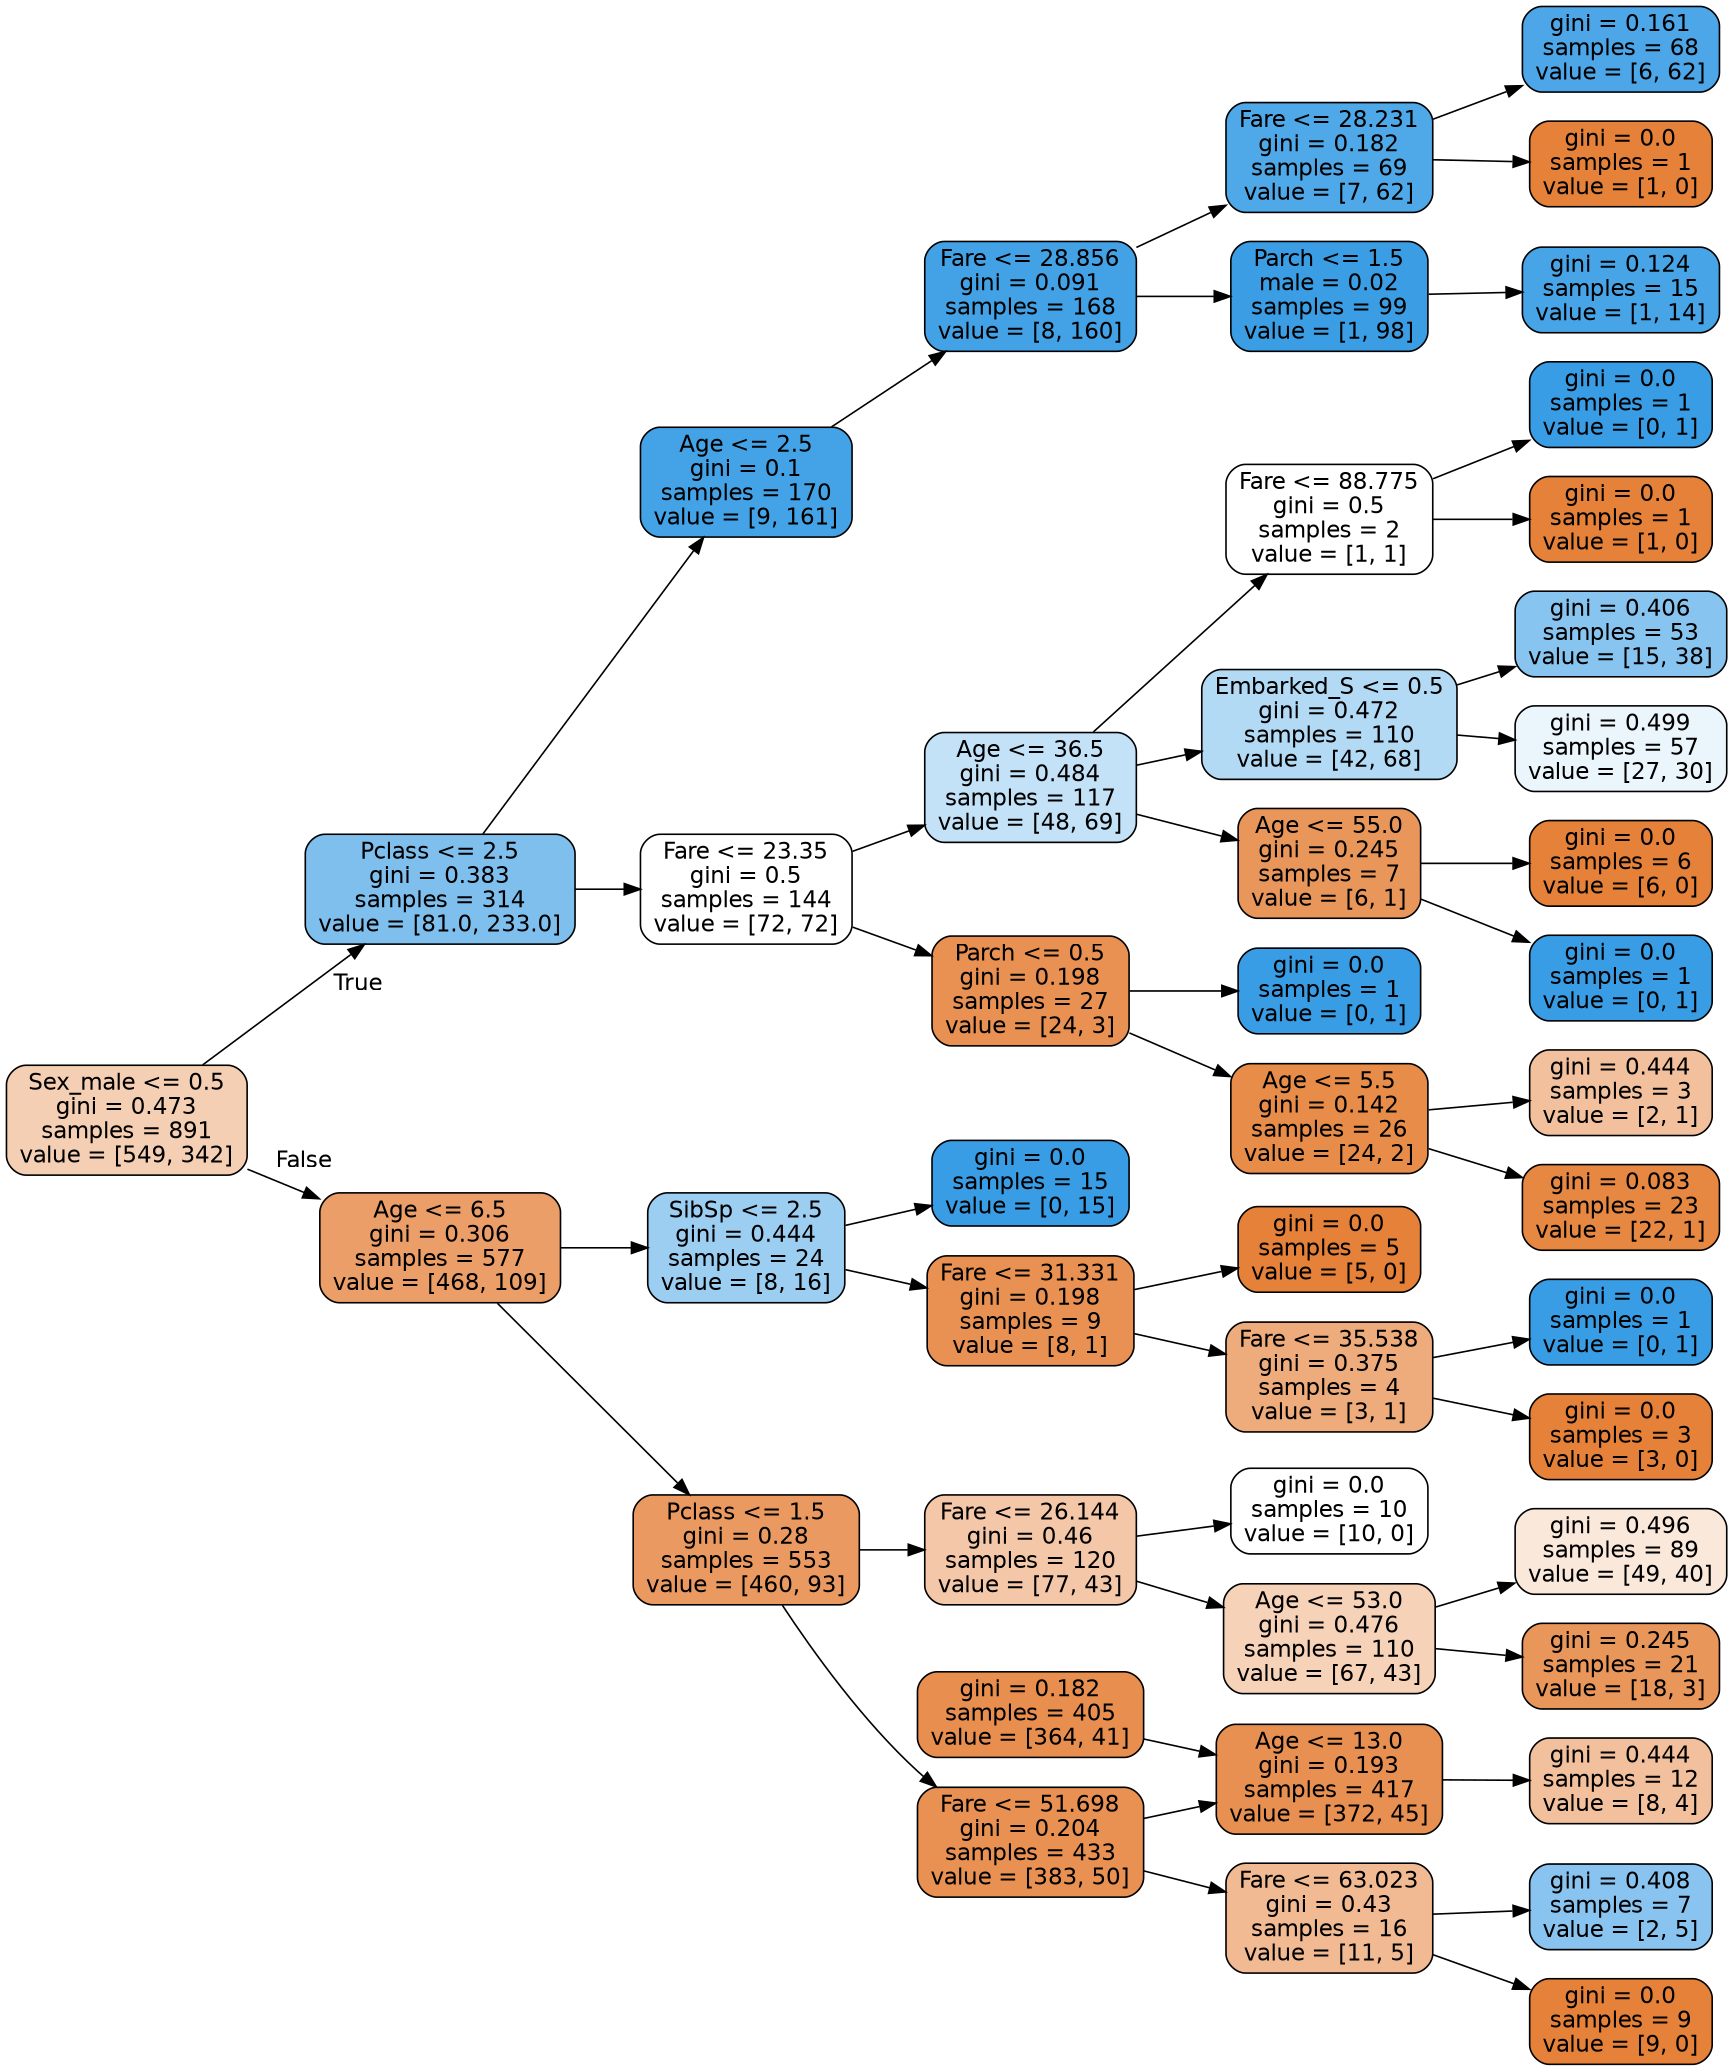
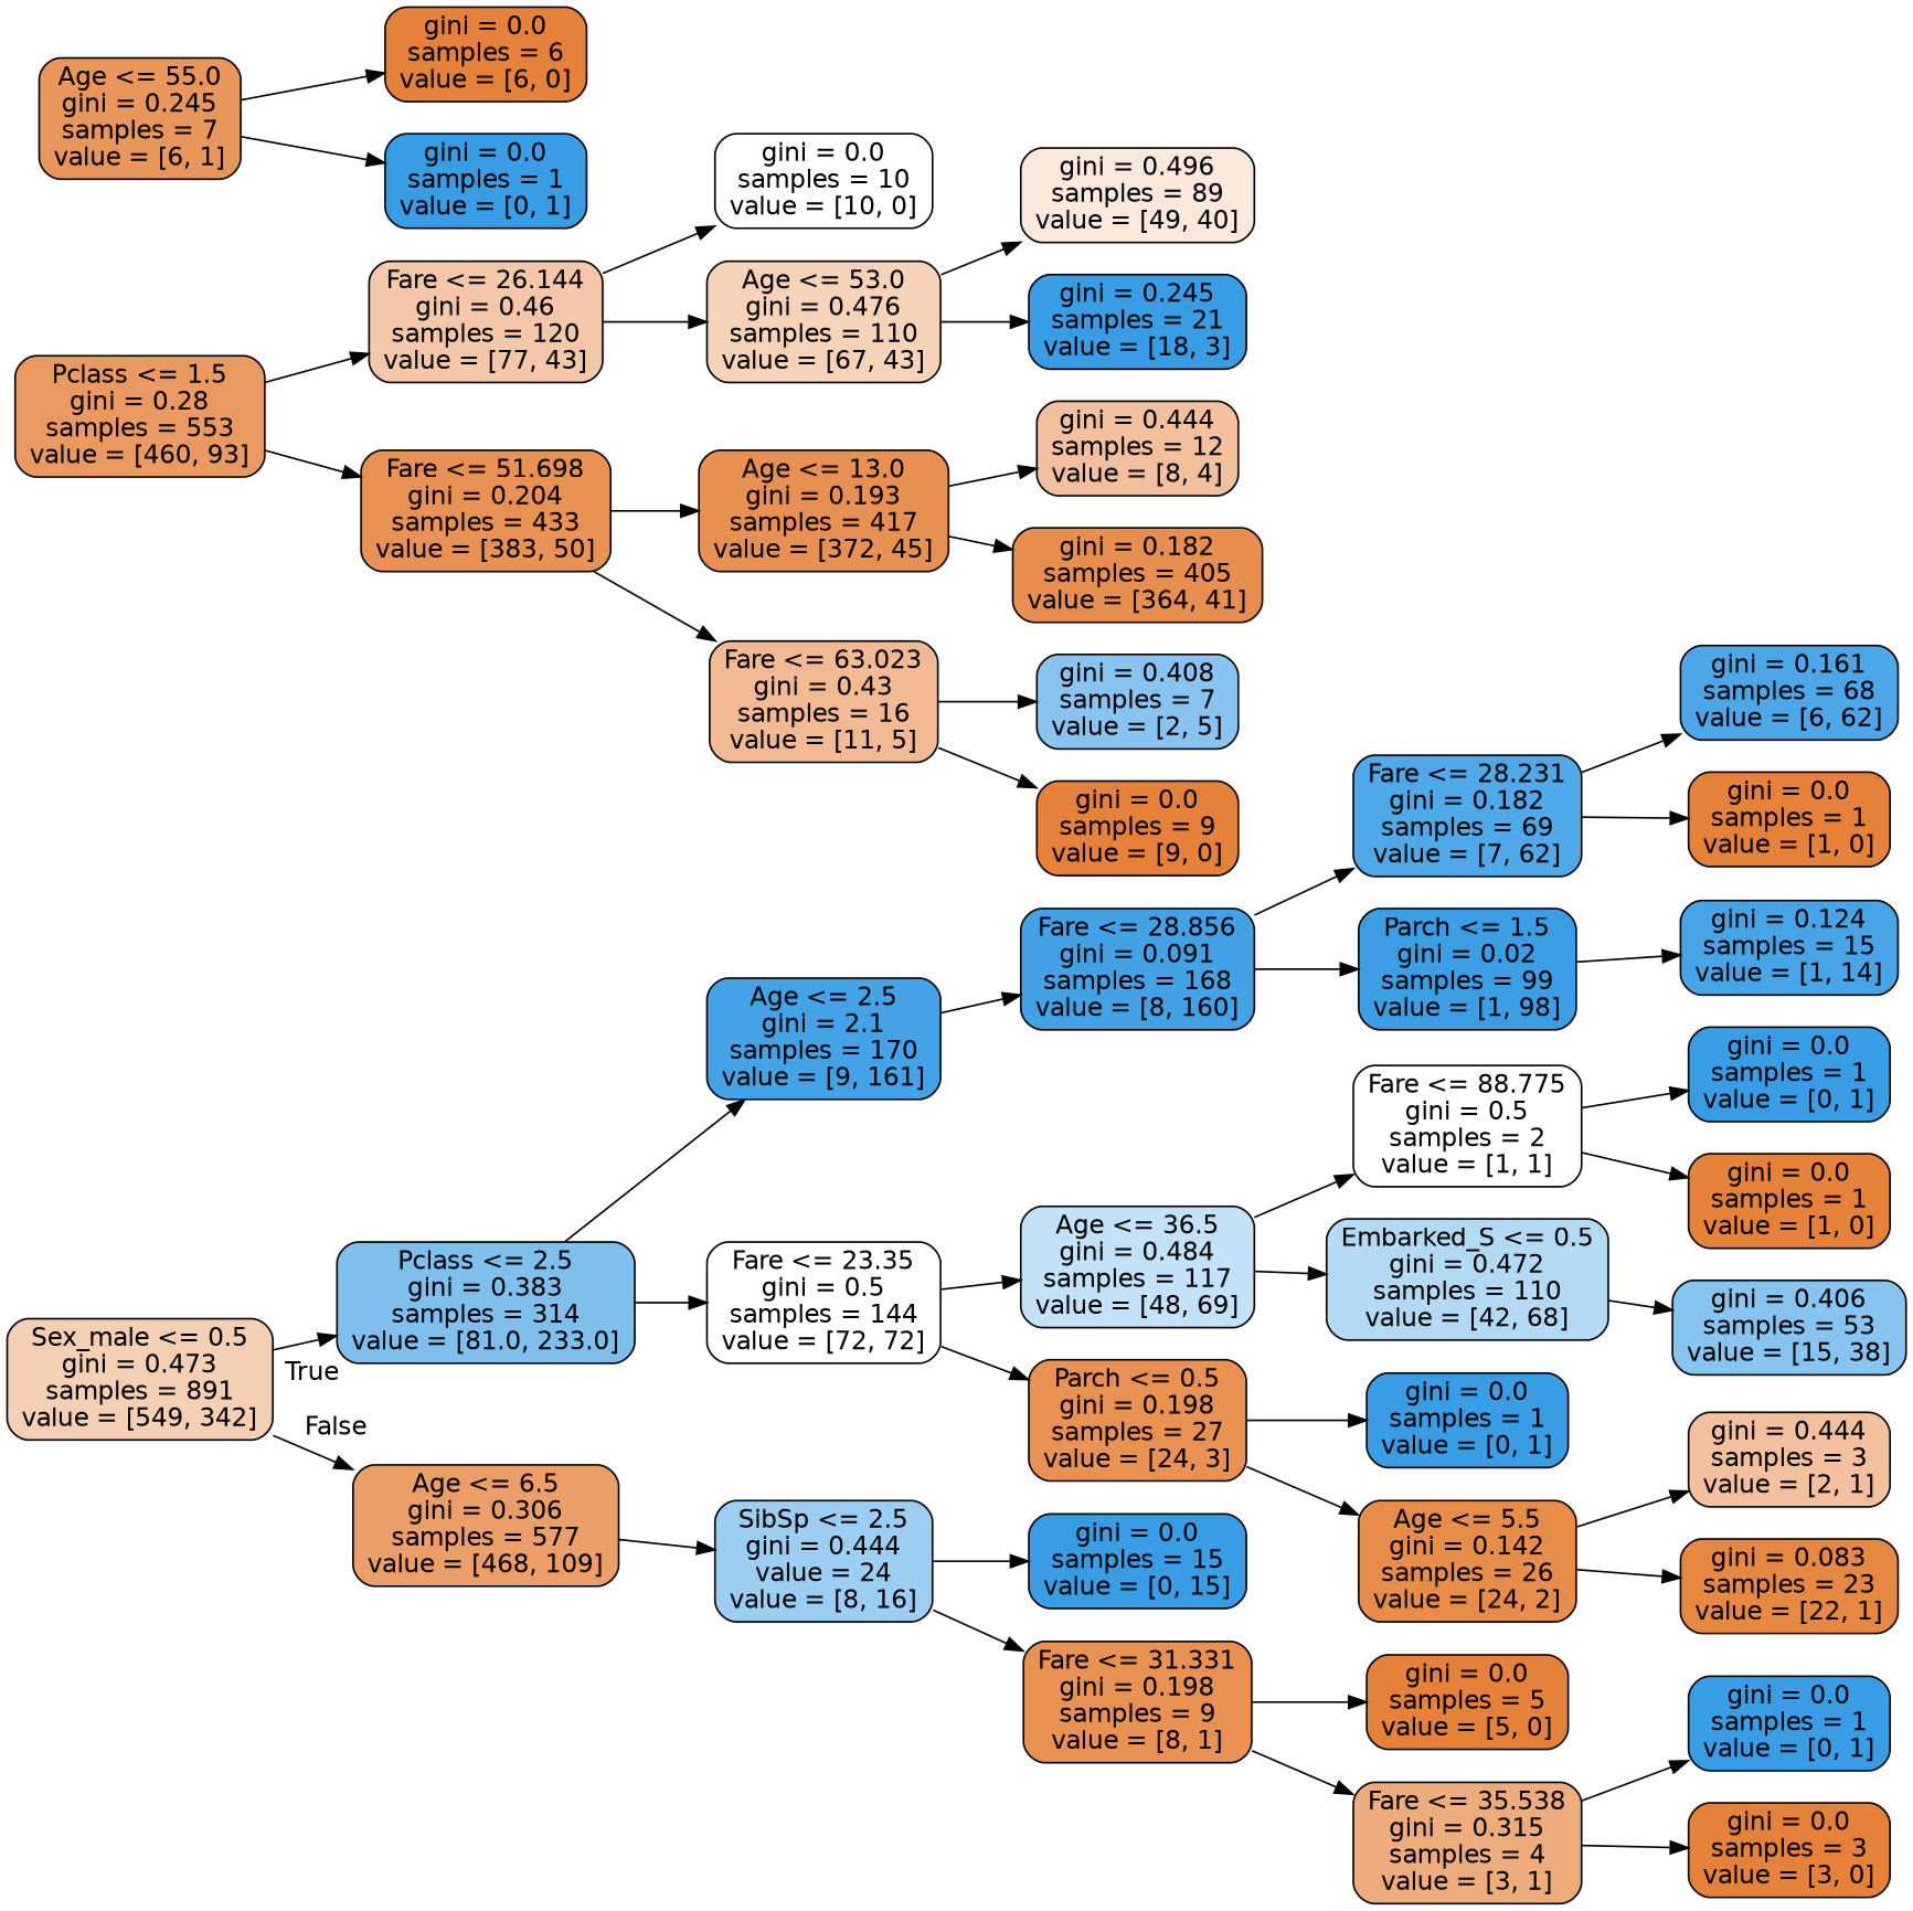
  digraph {
    rankdir=LR
    node [color=black fillcolor="#e58139" fontname=helvetica shape=box style="filled, rounded"]
    edge [fontname=helvetica]
    n1 [fillcolor="#f5cfb4" label="Sex_male <= 0.5\ngini = 0.473\nsamples = 891\nvalue = [549, 342]"]
    n2 [fillcolor="#7ebfee" label="Pclass <= 2.5\ngini = 0.383\nsamples = 314\nvalue = [81.0, 233.0]"]
    n3 [fillcolor="#eb9e67" label="Age <= 6.5\ngini = 0.306\nsamples = 577\nvalue = [468, 109]"]
-   n4 [fillcolor="#44a2e6" label="Age <= 2.5\ngini = 0.1\nsamples = 170\nvalue = [9, 161]"]
+   n4 [fillcolor="#44a2e6" label="Age <= 2.5\ngini = 2.1\nsamples = 170\nvalue = [9, 161]"]
    n5 [fillcolor="#ffffff" label="Fare <= 23.35\ngini = 0.5\nsamples = 144\nvalue = [72, 72]"]
-   n6 [fillcolor="#9ccef2" label="SibSp <= 2.5\ngini = 0.444\nsamples = 24\nvalue = [8, 16]"]
+   n6 [fillcolor="#9ccef2" label="SibSp <= 2.5\ngini = 0.444\nvalue = 24\nvalue = [8, 16]"]
    n7 [fillcolor="#ea9a61" label="Pclass <= 1.5\ngini = 0.28\nsamples = 553\nvalue = [460, 93]"]
    n8 [fillcolor="#43a2e6" label="Fare <= 28.856\ngini = 0.091\nsamples = 168\nvalue = [8, 160]"]
    n9 [fillcolor="#c3e1f7" label="Age <= 36.5\ngini = 0.484\nsamples = 117\nvalue = [48, 69]"]
    n10 [fillcolor="#e89152" label="Parch <= 0.5\ngini = 0.198\nsamples = 27\nvalue = [24, 3]"]
    n11 [fillcolor="#ffffff" label="Fare <= 88.775\ngini = 0.5\nsamples = 2\nvalue = [1, 1]"]
    n12 [fillcolor="#399de5" label="gini = 0.0\nsamples = 1\nvalue = [0, 1]"]
    n13 [label="gini = 0.0\nsamples = 1\nvalue = [1, 0]"]
    n14 [fillcolor="#4fa8e8" label="Fare <= 28.231\ngini = 0.182\nsamples = 69\nvalue = [7, 62]"]
-   n15 [fillcolor="#3b9ee5" label="Parch <= 1.5\nmale = 0.02\nsamples = 99\nvalue = [1, 98]"]
+   n15 [fillcolor="#3b9ee5" label="Parch <= 1.5\ngini = 0.02\nsamples = 99\nvalue = [1, 98]"]
    n16 [fillcolor="#4ca6e8" label="gini = 0.161\nsamples = 68\nvalue = [6, 62]"]
    n17 [label="gini = 0.0\nsamples = 1\nvalue = [1, 0]"]
    n18 [fillcolor="#47a4e7" label="gini = 0.124\nsamples = 15\nvalue = [1, 14]"]
    n19 [fillcolor="#b3daf5" label="Embarked_S <= 0.5\ngini = 0.472\nsamples = 110\nvalue = [42, 68]"]
    n20 [fillcolor="#e9965a" label="Age <= 55.0\ngini = 0.245\nsamples = 7\nvalue = [6, 1]"]
    n21 [fillcolor="#399de5" label="gini = 0.0\nsamples = 1\nvalue = [0, 1]"]
    n22 [fillcolor="#e78c49" label="Age <= 5.5\ngini = 0.142\nsamples = 26\nvalue = [24, 2]"]
    n23 [fillcolor="#87c4ef" label="gini = 0.406\nsamples = 53\nvalue = [15, 38]"]
-   n24 [fillcolor="#ebf5fc" label="gini = 0.499\nsamples = 57\nvalue = [27, 30]"]
    n25 [label="gini = 0.0\nsamples = 6\nvalue = [6, 0]"]
    n26 [fillcolor="#399de5" label="gini = 0.0\nsamples = 1\nvalue = [0, 1]"]
    n27 [fillcolor="#f2c09c" label="gini = 0.444\nsamples = 3\nvalue = [2, 1]"]
    n28 [fillcolor="#e68742" label="gini = 0.083\nsamples = 23\nvalue = [22, 1]"]
    n29 [fillcolor="#399de5" label="gini = 0.0\nsamples = 15\nvalue = [0, 15]"]
    n30 [fillcolor="#e89152" label="Fare <= 31.331\ngini = 0.198\nsamples = 9\nvalue = [8, 1]"]
    n31 [fillcolor="#f4c7a8" label="Fare <= 26.144\ngini = 0.46\nsamples = 120\nvalue = [77, 43]"]
    n32 [fillcolor="#e89153" label="Fare <= 51.698\ngini = 0.204\nsamples = 433\nvalue = [383, 50]"]
    n33 [label="gini = 0.0\nsamples = 5\nvalue = [5, 0]"]
-   n34 [fillcolor="#eeab7b" label="Fare <= 35.538\ngini = 0.375\nsamples = 4\nvalue = [3, 1]"]
+   n34 [fillcolor="#eeab7b" label="Fare <= 35.538\ngini = 0.315\nsamples = 4\nvalue = [3, 1]"]
    n35 [fillcolor="#399de5" label="gini = 0.0\nsamples = 1\nvalue = [0, 1]"]
    n36 [label="gini = 0.0\nsamples = 3\nvalue = [3, 0]"]
    n37 [fillcolor="#ffffff" label="gini = 0.0\nsamples = 10\nvalue = [10, 0]"]
    n38 [fillcolor="#f6d2b8" label="Age <= 53.0\ngini = 0.476\nsamples = 110\nvalue = [67, 43]"]
    n39 [fillcolor="#e89051" label="Age <= 13.0\ngini = 0.193\nsamples = 417\nvalue = [372, 45]"]
    n40 [fillcolor="#f1ba93" label="Fare <= 63.023\ngini = 0.43\nsamples = 16\nvalue = [11, 5]"]
    n41 [fillcolor="#fae8db" label="gini = 0.496\nsamples = 89\nvalue = [49, 40]"]
-   n42 [fillcolor="#e9965a" label="gini = 0.245\nsamples = 21\nvalue = [18, 3]"]
+   n42 [fillcolor="#399de5" label="gini = 0.245\nsamples = 21\nvalue = [18, 3]"]
    n43 [fillcolor="#f2c09c" label="gini = 0.444\nsamples = 12\nvalue = [8, 4]"]
    n44 [fillcolor="#e88f4f" label="gini = 0.182\nsamples = 405\nvalue = [364, 41]"]
    n45 [fillcolor="#88c4ef" label="gini = 0.408\nsamples = 7\nvalue = [2, 5]"]
    n46 [label="gini = 0.0\nsamples = 9\nvalue = [9, 0]"]
    n1 -> n2 [headlabel=True labelangle=45 labeldistance=2.5]
    n1 -> n3 [headlabel=False labelangle=-45 labeldistance=2.5]
    n2 -> n4
    n2 -> n5
    n3 -> n6
-   n3 -> n7
    n4 -> n8
    n5 -> n9
    n5 -> n10
    n6 -> n29
    n6 -> n30
    n7 -> n31
    n7 -> n32
    n8 -> n14
    n8 -> n15
    n9 -> n11
    n9 -> n19
-   n9 -> n20
    n10 -> n21
    n10 -> n22
    n11 -> n12
    n11 -> n13
    n14 -> n16
    n14 -> n17
    n15 -> n18
    n19 -> n23
-   n19 -> n24
    n20 -> n25
    n20 -> n26
    n22 -> n27
    n22 -> n28
    n30 -> n33
    n30 -> n34
    n31 -> n37
    n31 -> n38
    n32 -> n39
    n32 -> n40
    n34 -> n35
    n34 -> n36
    n38 -> n41
    n38 -> n42
    n39 -> n43
-   n44 -> n39
+   n39 -> n44
    n40 -> n45
    n40 -> n46
  }
